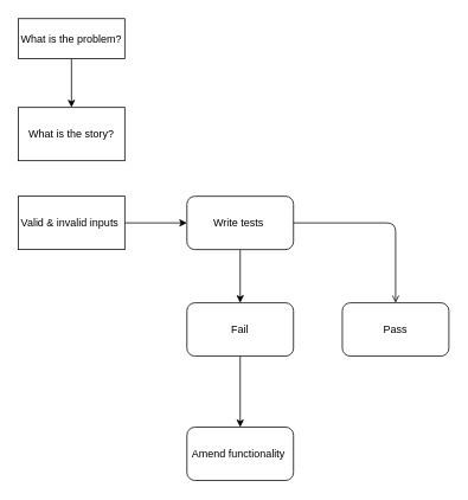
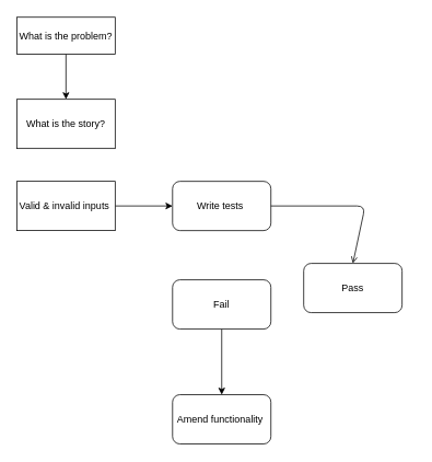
  <mxCell id="0" />
  <mxCell id="1" parent="0" />
  <mxCell id="2" value="" style="edgeStyle=none;html=1;" edge="1" parent="1" source="3" target="4"><mxGeometry relative="1" as="geometry" /></mxCell>
  <mxCell id="3" value="What is the problem?" style="rounded=0;whiteSpace=wrap;html=1;" vertex="1" parent="1"><mxGeometry x="20" y="20" width="120" height="45" as="geometry" /></mxCell>
  <mxCell id="4" value="What is the story?" style="rounded=0;whiteSpace=wrap;html=1;" vertex="1" parent="1"><mxGeometry x="20" y="120" width="120" height="60" as="geometry" /></mxCell>
- <mxCell id="5" value="" style="edgeStyle=none;html=1;" edge="1" parent="1" source="6" target="12"><mxGeometry relative="1" as="geometry" /></mxCell>
  <mxCell id="6" value="Write tests&amp;nbsp;" style="rounded=1;whiteSpace=wrap;html=1;" vertex="1" parent="1"><mxGeometry x="210" y="220" width="120" height="60" as="geometry" /></mxCell>
- <mxCell id="7" value="Pass" style="rounded=1;whiteSpace=wrap;html=1;" vertex="1" parent="1"><mxGeometry x="385" y="340" width="120" height="60" as="geometry" /></mxCell>
+ <mxCell id="7" value="Pass" style="rounded=1;whiteSpace=wrap;html=1;" vertex="1" parent="1"><mxGeometry x="370" y="320" width="120" height="60" as="geometry" /></mxCell>
  <mxCell id="8" value="" style="edgeStyle=none;html=1;" edge="1" parent="1" source="9" target="6"><mxGeometry relative="1" as="geometry" /></mxCell>
  <mxCell id="9" value="Valid &amp;amp; invalid inputs&amp;nbsp;" style="rounded=0;whiteSpace=wrap;html=1;" vertex="1" parent="1"><mxGeometry x="20" y="220" width="120" height="60" as="geometry" /></mxCell>
  <mxCell id="10" value="" style="endArrow=open;html=1;exitX=1;exitY=0.5;exitDx=0;exitDy=0;entryX=0.5;entryY=0;entryDx=0;entryDy=0;" edge="1" parent="1" source="6" target="7"><mxGeometry width="50" height="50" relative="1" as="geometry"><mxPoint x="355" y="260" as="sourcePoint" /><mxPoint x="435" y="250" as="targetPoint" /><Array as="points"><mxPoint x="445" y="250" /></Array></mxGeometry></mxCell>
  <mxCell id="11" value="" style="edgeStyle=none;html=1;" edge="1" parent="1" source="12" target="13"><mxGeometry relative="1" as="geometry" /></mxCell>
  <mxCell id="12" value="Fail" style="rounded=1;whiteSpace=wrap;html=1;" vertex="1" parent="1"><mxGeometry x="210" y="340" width="120" height="60" as="geometry" /></mxCell>
  <mxCell id="13" value="Amend functionality&amp;nbsp;" style="whiteSpace=wrap;html=1;rounded=1;" vertex="1" parent="1"><mxGeometry x="210" y="480" width="120" height="60" as="geometry" /></mxCell>
